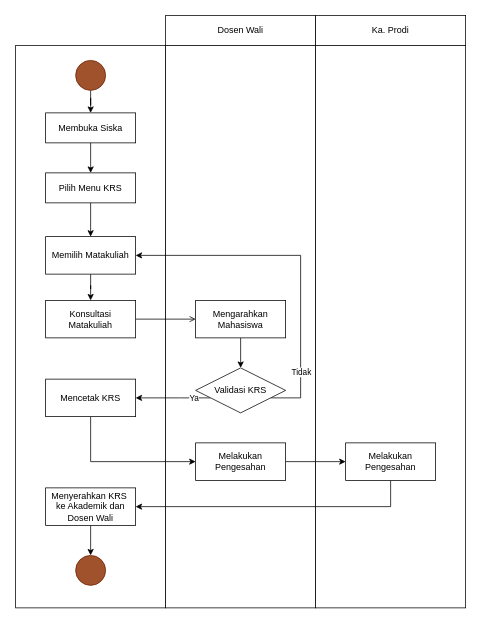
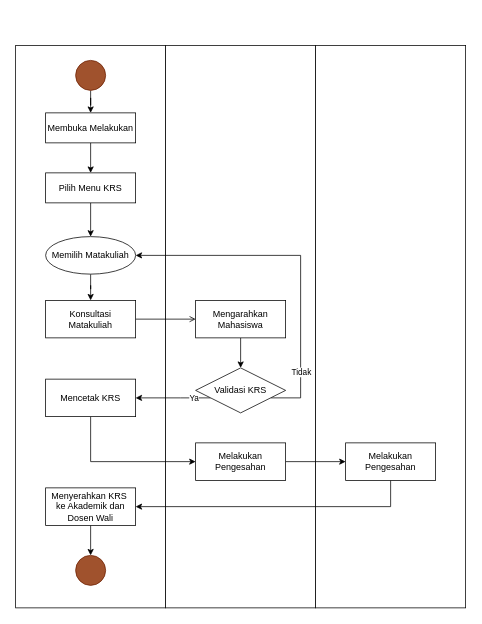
  <mxCell id="0" />
  <mxCell id="1" parent="0" />
- <mxCell id="2" value="Dosen Wali" style="rounded=0;whiteSpace=wrap;html=1;" parent="1" vertex="1"><mxGeometry x="220" y="20" width="200" height="40" as="geometry" /></mxCell>
  <mxCell id="3" value="" style="rounded=0;whiteSpace=wrap;html=1;" parent="1" vertex="1"><mxGeometry x="20" y="60" width="200" height="750" as="geometry" /></mxCell>
  <mxCell id="4" value="" style="edgeStyle=orthogonalEdgeStyle;rounded=0;orthogonalLoop=1;jettySize=auto;html=1;" parent="1" source="5" target="8" edge="1"><mxGeometry relative="1" as="geometry" /></mxCell>
  <mxCell id="5" value="" style="ellipse;whiteSpace=wrap;html=1;aspect=fixed;fillColor=#a0522d;fontColor=#ffffff;strokeColor=#6D1F00;" parent="1" vertex="1"><mxGeometry x="100" y="80" width="40" height="40" as="geometry" /></mxCell>
  <mxCell id="6" value="" style="rounded=0;whiteSpace=wrap;html=1;" parent="1" vertex="1"><mxGeometry x="220" y="60" width="200" height="750" as="geometry" /></mxCell>
  <mxCell id="7" value="" style="edgeStyle=orthogonalEdgeStyle;rounded=0;orthogonalLoop=1;jettySize=auto;html=1;" parent="1" source="8" target="12" edge="1"><mxGeometry relative="1" as="geometry" /></mxCell>
- <mxCell id="8" value="Membuka Siska" style="rounded=0;whiteSpace=wrap;html=1;" parent="1" vertex="1"><mxGeometry x="60" y="150" width="120" height="40" as="geometry" /></mxCell>
+ <mxCell id="8" value="Membuka Melakukan" style="rounded=0;whiteSpace=wrap;html=1;" parent="1" vertex="1"><mxGeometry x="60" y="150" width="120" height="40" as="geometry" /></mxCell>
  <mxCell id="9" value="" style="edgeStyle=orthogonalEdgeStyle;rounded=0;orthogonalLoop=1;jettySize=auto;html=1;" parent="1" source="10" target="14" edge="1"><mxGeometry relative="1" as="geometry" /></mxCell>
- <mxCell id="10" value="Memilih Matakuliah" style="rounded=0;whiteSpace=wrap;html=1;" parent="1" vertex="1"><mxGeometry x="60" y="315" width="120" height="50" as="geometry" /></mxCell>
+ <mxCell id="10" value="Memilih Matakuliah" style="ellipse;whiteSpace=wrap;html=1;" parent="1" vertex="1"><mxGeometry x="60" y="315" width="120" height="50" as="geometry" /></mxCell>
  <mxCell id="11" value="" style="edgeStyle=orthogonalEdgeStyle;rounded=0;orthogonalLoop=1;jettySize=auto;html=1;" parent="1" source="12" target="10" edge="1"><mxGeometry relative="1" as="geometry" /></mxCell>
  <mxCell id="12" value="Pilih Menu KRS" style="rounded=0;whiteSpace=wrap;html=1;" parent="1" vertex="1"><mxGeometry x="60" y="230" width="120" height="40" as="geometry" /></mxCell>
  <mxCell id="13" style="edgeStyle=orthogonalEdgeStyle;rounded=0;orthogonalLoop=1;jettySize=auto;html=1;entryX=0;entryY=0.5;entryDx=0;entryDy=0;endArrow=open;" parent="1" source="14" target="16" edge="1"><mxGeometry relative="1" as="geometry" /></mxCell>
  <mxCell id="14" value="Konsultasi&lt;div&gt;Matakuliah&lt;/div&gt;" style="rounded=0;whiteSpace=wrap;html=1;" parent="1" vertex="1"><mxGeometry x="60" y="400" width="120" height="50" as="geometry" /></mxCell>
  <mxCell id="15" value="" style="edgeStyle=orthogonalEdgeStyle;rounded=0;orthogonalLoop=1;jettySize=auto;html=1;" parent="1" source="16" target="21" edge="1"><mxGeometry relative="1" as="geometry" /></mxCell>
  <mxCell id="16" value="Mengarahkan Mahasiswa" style="rounded=0;whiteSpace=wrap;html=1;" parent="1" vertex="1"><mxGeometry x="260" y="400" width="120" height="50" as="geometry" /></mxCell>
  <mxCell id="17" style="edgeStyle=orthogonalEdgeStyle;rounded=0;orthogonalLoop=1;jettySize=auto;html=1;entryX=1;entryY=0.5;entryDx=0;entryDy=0;" parent="1" source="21" target="10" edge="1"><mxGeometry relative="1" as="geometry"><Array as="points"><mxPoint x="400" y="530" /><mxPoint x="400" y="340" /></Array></mxGeometry></mxCell>
  <mxCell id="18" value="Tidak" style="edgeLabel;html=1;align=center;verticalAlign=middle;resizable=0;points=[];" parent="17" vertex="1" connectable="0"><mxGeometry x="-0.507" y="-2" relative="1" as="geometry"><mxPoint x="-2" y="36" as="offset" /></mxGeometry></mxCell>
  <mxCell id="19" style="edgeStyle=orthogonalEdgeStyle;rounded=0;orthogonalLoop=1;jettySize=auto;html=1;entryX=1;entryY=0.5;entryDx=0;entryDy=0;" parent="1" source="21" target="23" edge="1"><mxGeometry relative="1" as="geometry"><Array as="points"><mxPoint x="240" y="530" /><mxPoint x="240" y="530" /></Array></mxGeometry></mxCell>
  <mxCell id="20" value="Ya" style="edgeLabel;html=1;align=center;verticalAlign=middle;resizable=0;points=[];" parent="19" vertex="1" connectable="0"><mxGeometry x="-0.749" relative="1" as="geometry"><mxPoint x="-10" as="offset" /></mxGeometry></mxCell>
  <mxCell id="21" value="Validasi KRS" style="rhombus;whiteSpace=wrap;html=1;" parent="1" vertex="1"><mxGeometry x="260" y="490" width="120" height="60" as="geometry" /></mxCell>
  <mxCell id="22" style="edgeStyle=orthogonalEdgeStyle;rounded=0;orthogonalLoop=1;jettySize=auto;html=1;entryX=0;entryY=0.5;entryDx=0;entryDy=0;" parent="1" source="23" target="32" edge="1"><mxGeometry relative="1" as="geometry"><Array as="points"><mxPoint x="120" y="615" /></Array></mxGeometry></mxCell>
  <mxCell id="23" value="Mencetak KRS" style="rounded=0;whiteSpace=wrap;html=1;" parent="1" vertex="1"><mxGeometry x="60" y="505" width="120" height="50" as="geometry" /></mxCell>
  <mxCell id="24" value="" style="edgeStyle=orthogonalEdgeStyle;rounded=0;orthogonalLoop=1;jettySize=auto;html=1;" parent="1" source="25" target="26" edge="1"><mxGeometry relative="1" as="geometry" /></mxCell>
  <mxCell id="25" value="Menyerahkan KRS&amp;nbsp;&lt;div&gt;ke Akademik dan Dosen Wali&lt;/div&gt;" style="rounded=0;whiteSpace=wrap;html=1;" parent="1" vertex="1"><mxGeometry x="60" y="650" width="120" height="50" as="geometry" /></mxCell>
  <mxCell id="26" value="" style="ellipse;whiteSpace=wrap;html=1;aspect=fixed;fillColor=#a0522d;fontColor=#ffffff;strokeColor=#6D1F00;" parent="1" vertex="1"><mxGeometry x="100" y="740" width="40" height="40" as="geometry" /></mxCell>
- <mxCell id="27" value="Ka. Prodi" style="rounded=0;whiteSpace=wrap;html=1;" parent="1" vertex="1"><mxGeometry x="420" y="20" width="200" height="40" as="geometry" /></mxCell>
  <mxCell id="28" value="" style="rounded=0;whiteSpace=wrap;html=1;" parent="1" vertex="1"><mxGeometry x="420" y="60" width="200" height="750" as="geometry" /></mxCell>
  <mxCell id="29" style="edgeStyle=orthogonalEdgeStyle;rounded=0;orthogonalLoop=1;jettySize=auto;html=1;entryX=1;entryY=0.5;entryDx=0;entryDy=0;" parent="1" source="30" target="25" edge="1"><mxGeometry relative="1" as="geometry"><Array as="points"><mxPoint x="520" y="675" /></Array></mxGeometry></mxCell>
  <mxCell id="30" value="Melakukan Pengesahan" style="rounded=0;whiteSpace=wrap;html=1;" parent="1" vertex="1"><mxGeometry x="460" y="590" width="120" height="50" as="geometry" /></mxCell>
  <mxCell id="31" style="edgeStyle=orthogonalEdgeStyle;rounded=0;orthogonalLoop=1;jettySize=auto;html=1;" parent="1" source="32" target="30" edge="1"><mxGeometry relative="1" as="geometry" /></mxCell>
  <mxCell id="32" value="Melakukan Pengesahan" style="rounded=0;whiteSpace=wrap;html=1;" parent="1" vertex="1"><mxGeometry x="260" y="590" width="120" height="50" as="geometry" /></mxCell>
